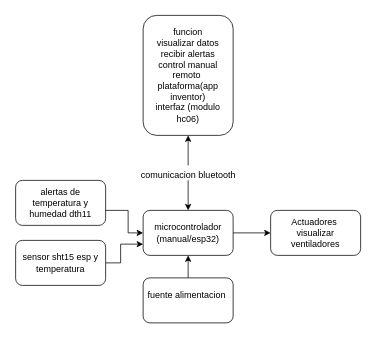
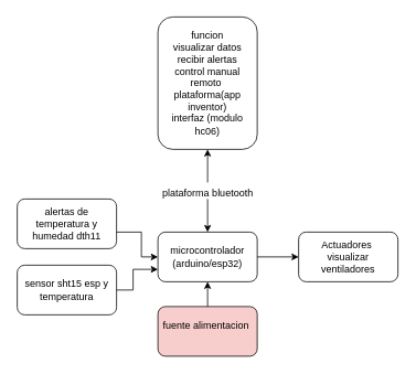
  <mxCell id="0" />
  <mxCell id="1" parent="0" />
- <mxCell id="2" value="microcontrolador (manual/esp32)" style="rounded=1;whiteSpace=wrap;html=1;" vertex="1" parent="1"><mxGeometry x="190" y="280" width="120" height="60" as="geometry" /></mxCell>
- <mxCell id="3" value="fuente alimentacion&amp;nbsp;&lt;div&gt;&lt;br&gt;&lt;/div&gt;" style="rounded=1;whiteSpace=wrap;html=1;" vertex="1" parent="1"><mxGeometry x="190" y="370" width="120" height="60" as="geometry" /></mxCell>
+ <mxCell id="2" value="microcontrolador (arduino/esp32)" style="rounded=1;whiteSpace=wrap;html=1;" vertex="1" parent="1"><mxGeometry x="190" y="280" width="120" height="60" as="geometry" /></mxCell>
+ <mxCell id="3" value="fuente alimentacion&amp;nbsp;&lt;div&gt;&lt;br&gt;&lt;/div&gt;" style="rounded=1;whiteSpace=wrap;html=1;fillColor=#f8cecc;" vertex="1" parent="1"><mxGeometry x="190" y="370" width="120" height="60" as="geometry" /></mxCell>
  <mxCell id="4" value="alertas de temperatura y humedad dth11" style="rounded=1;whiteSpace=wrap;html=1;" vertex="1" parent="1"><mxGeometry x="20" y="240" width="120" height="60" as="geometry" /></mxCell>
  <mxCell id="5" value="sensor sht15 esp y temperatura" style="rounded=1;whiteSpace=wrap;html=1;" vertex="1" parent="1"><mxGeometry x="20" y="320" width="120" height="60" as="geometry" /></mxCell>
  <mxCell id="6" value="&lt;div&gt;funcion&lt;/div&gt;&lt;div&gt;visualizar datos&lt;/div&gt;&lt;div&gt;recibir alertas&lt;/div&gt;&lt;div&gt;control manual remoto&amp;nbsp;&lt;/div&gt;&lt;div&gt;plataforma(app inventor)&lt;/div&gt;interfaz (modulo hc06)" style="rounded=1;whiteSpace=wrap;html=1;" vertex="1" parent="1"><mxGeometry x="190" y="20" width="120" height="160" as="geometry" /></mxCell>
- <mxCell id="7" value="comunicacion&amp;nbsp;bluetooth" style="text;html=1;align=center;verticalAlign=middle;resizable=0;points=[];autosize=1;strokeColor=none;fillColor=none;" vertex="1" parent="1"><mxGeometry x="175" y="218" width="150" height="30" as="geometry" /></mxCell>
+ <mxCell id="7" value="plataforma&amp;nbsp;bluetooth" style="text;html=1;align=center;verticalAlign=middle;resizable=0;points=[];autosize=1;strokeColor=none;fillColor=none;" vertex="1" parent="1"><mxGeometry x="175" y="218" width="150" height="30" as="geometry" /></mxCell>
  <mxCell id="8" value="Actuadores&amp;nbsp;&lt;div&gt;visualizar&lt;/div&gt;&lt;div&gt;ventiladores&lt;/div&gt;" style="rounded=1;whiteSpace=wrap;html=1;" vertex="1" parent="1"><mxGeometry x="360" y="280" width="120" height="60" as="geometry" /></mxCell>
  <mxCell id="9" value="" style="endArrow=classic;html=1;rounded=0;entryX=0;entryY=0.5;entryDx=0;entryDy=0;" edge="1" parent="1" target="2"><mxGeometry width="50" height="50" relative="1" as="geometry"><mxPoint x="140" y="280" as="sourcePoint" /><mxPoint x="190" y="230" as="targetPoint" /><Array as="points"><mxPoint x="170" y="280" /><mxPoint x="170" y="310" /></Array></mxGeometry></mxCell>
  <mxCell id="10" value="" style="endArrow=classic;html=1;rounded=0;entryX=0;entryY=0.75;entryDx=0;entryDy=0;" edge="1" parent="1" target="2"><mxGeometry width="50" height="50" relative="1" as="geometry"><mxPoint x="140" y="350" as="sourcePoint" /><mxPoint x="190" y="300" as="targetPoint" /><Array as="points"><mxPoint x="160" y="350" /><mxPoint x="160" y="325" /></Array></mxGeometry></mxCell>
  <mxCell id="11" value="" style="endArrow=classic;html=1;rounded=0;entryX=0.5;entryY=1;entryDx=0;entryDy=0;" edge="1" parent="1" target="2"><mxGeometry width="50" height="50" relative="1" as="geometry"><mxPoint x="250" y="370" as="sourcePoint" /><mxPoint x="300" y="320" as="targetPoint" /></mxGeometry></mxCell>
  <mxCell id="12" value="" style="endArrow=classic;html=1;rounded=0;entryX=0;entryY=0.5;entryDx=0;entryDy=0;" edge="1" parent="1" target="8"><mxGeometry width="50" height="50" relative="1" as="geometry"><mxPoint x="310" y="310" as="sourcePoint" /><mxPoint x="360" y="260" as="targetPoint" /></mxGeometry></mxCell>
  <mxCell id="13" value="" style="endArrow=classic;html=1;rounded=0;entryX=0.5;entryY=1;entryDx=0;entryDy=0;" edge="1" parent="1" target="6"><mxGeometry width="50" height="50" relative="1" as="geometry"><mxPoint x="250" y="220" as="sourcePoint" /><mxPoint x="260" y="190" as="targetPoint" /><Array as="points" /></mxGeometry></mxCell>
  <mxCell id="14" value="" style="endArrow=classic;html=1;rounded=0;entryX=0.5;entryY=0;entryDx=0;entryDy=0;" edge="1" parent="1" target="2"><mxGeometry width="50" height="50" relative="1" as="geometry"><mxPoint x="250" y="240" as="sourcePoint" /><mxPoint x="300" y="190" as="targetPoint" /></mxGeometry></mxCell>
